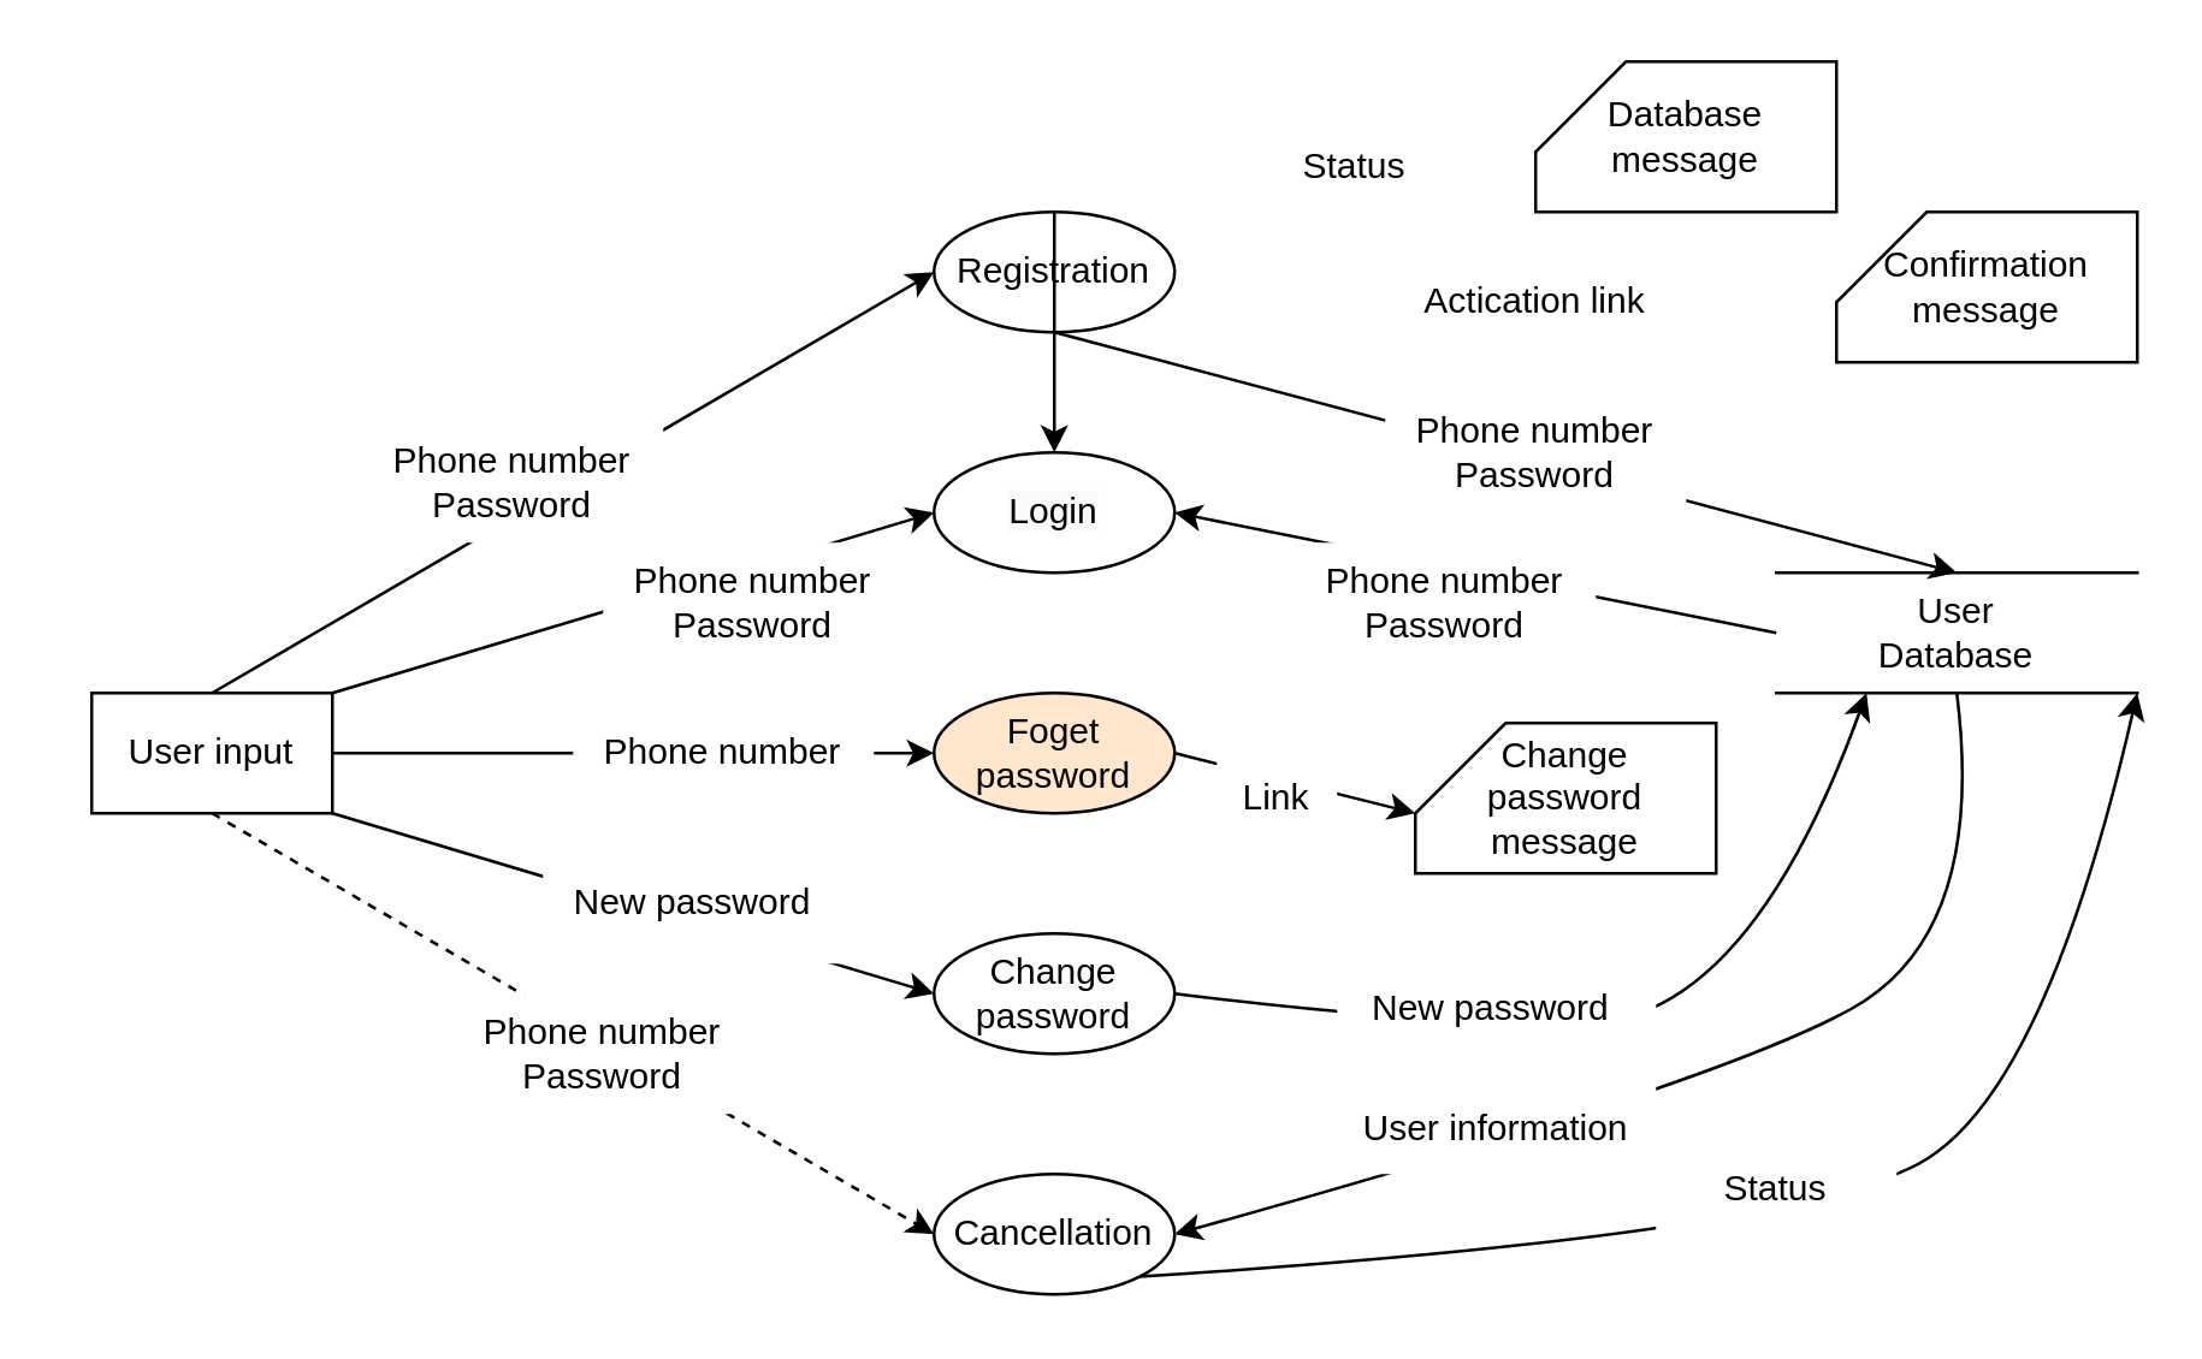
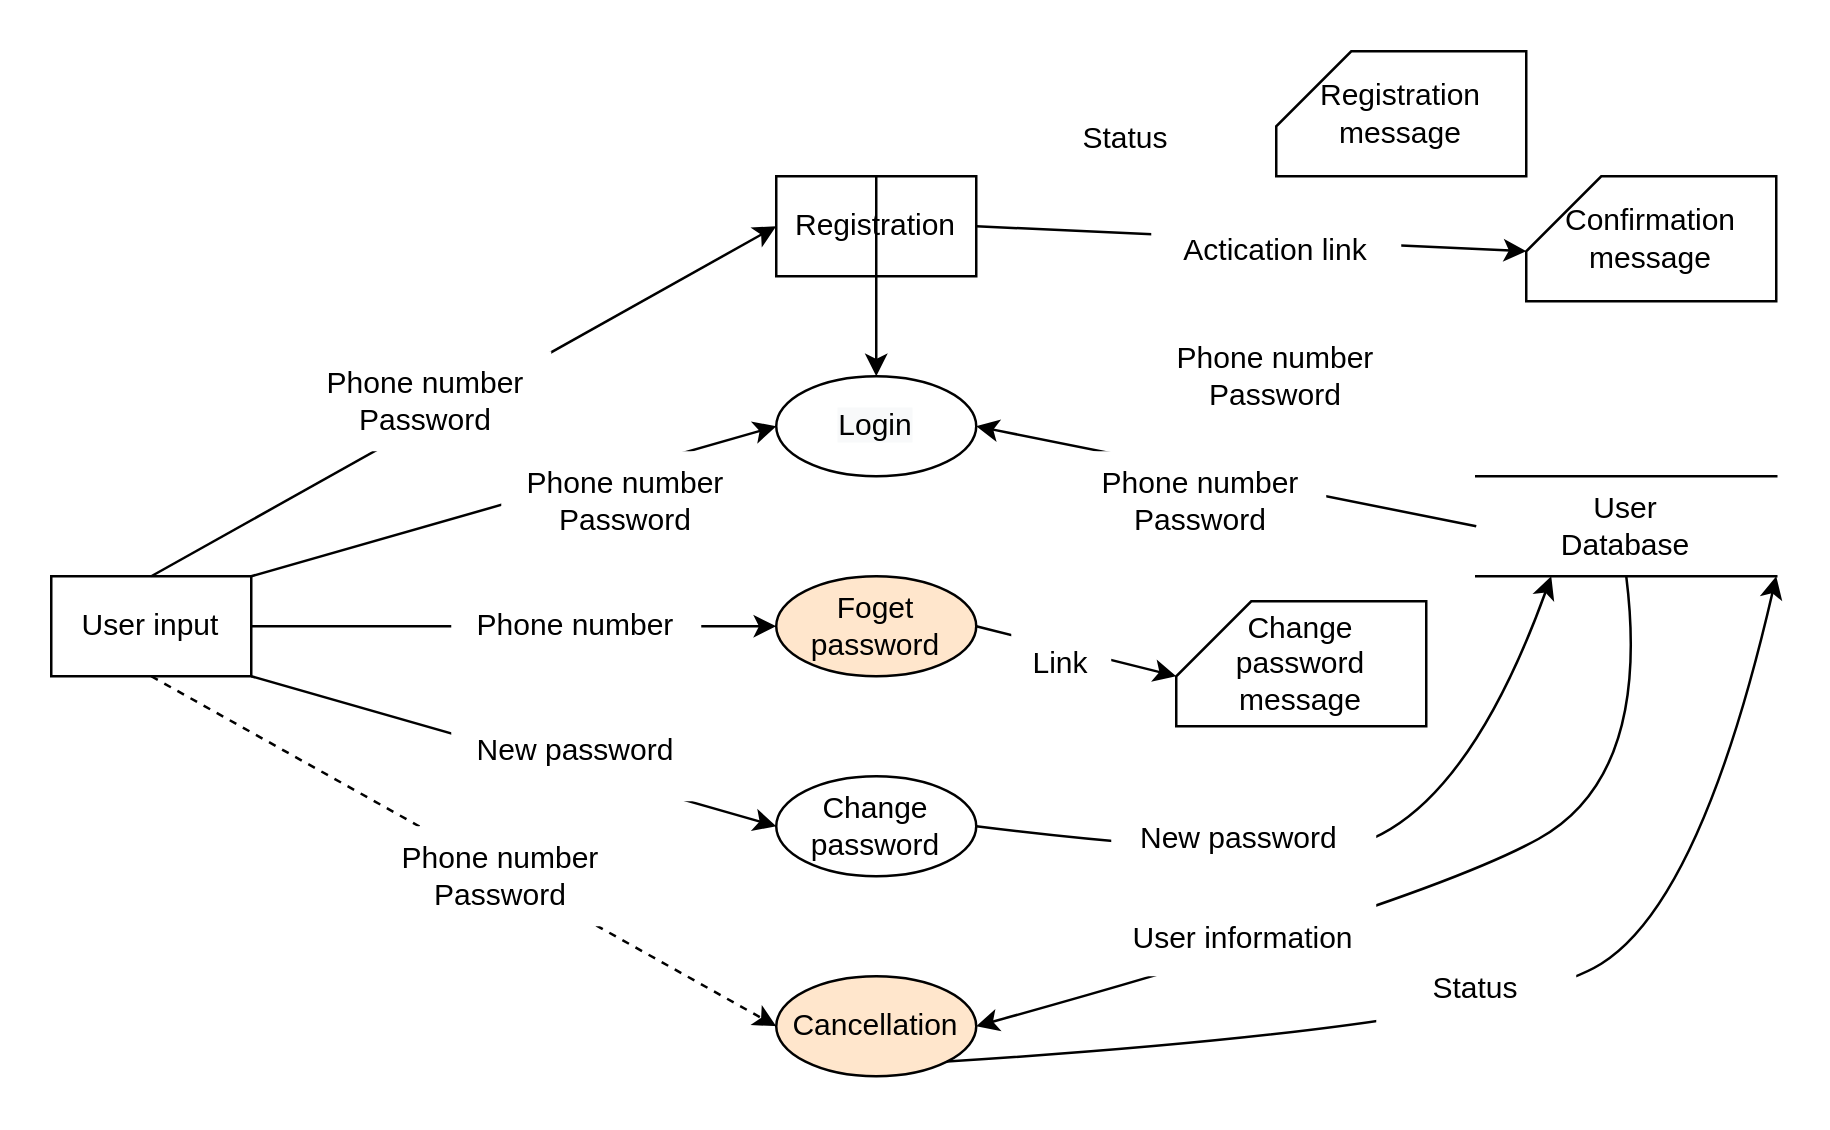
  <mxCell id="0" />
  <mxCell id="1" parent="0" />
- <mxCell id="2" value="User input" style="rounded=0;whiteSpace=wrap;html=1;" vertex="1" parent="1"><mxGeometry x="30" y="230" width="80" height="40" as="geometry" /></mxCell>
- <mxCell id="3" value="Registration" style="ellipse;whiteSpace=wrap;html=1;" vertex="1" parent="1"><mxGeometry x="310" y="70" width="80" height="40" as="geometry" /></mxCell>
+ <mxCell id="2" value="User input" style="rounded=0;whiteSpace=wrap;html=1;" vertex="1" parent="1"><mxGeometry x="20" y="230" width="80" height="40" as="geometry" /></mxCell>
+ <mxCell id="3" value="Registration" style="whiteSpace=wrap;html=1;rounded=0;" vertex="1" parent="1"><mxGeometry x="310" y="70" width="80" height="40" as="geometry" /></mxCell>
  <mxCell id="4" value="&#10;&#10;&lt;span style=&quot;color: rgb(0, 0, 0); font-family: helvetica; font-size: 12px; font-style: normal; font-weight: 400; letter-spacing: normal; text-align: center; text-indent: 0px; text-transform: none; word-spacing: 0px; background-color: rgb(248, 249, 250); display: inline; float: none;&quot;&gt;Login&lt;/span&gt;&#10;&#10;" style="ellipse;whiteSpace=wrap;html=1;" vertex="1" parent="1"><mxGeometry x="310" y="150" width="80" height="40" as="geometry" /></mxCell>
  <mxCell id="5" value="Foget password" style="ellipse;whiteSpace=wrap;html=1;fillColor=#ffe6cc;" vertex="1" parent="1"><mxGeometry x="310" y="230" width="80" height="40" as="geometry" /></mxCell>
  <mxCell id="6" value="Change password" style="ellipse;whiteSpace=wrap;html=1;" vertex="1" parent="1"><mxGeometry x="310" y="310" width="80" height="40" as="geometry" /></mxCell>
- <mxCell id="7" value="Cancellation" style="ellipse;whiteSpace=wrap;html=1;" vertex="1" parent="1"><mxGeometry x="310" y="390" width="80" height="40" as="geometry" /></mxCell>
+ <mxCell id="7" value="Cancellation" style="ellipse;whiteSpace=wrap;html=1;fillColor=#ffe6cc;" vertex="1" parent="1"><mxGeometry x="310" y="390" width="80" height="40" as="geometry" /></mxCell>
  <mxCell id="8" value="" style="endArrow=classic;html=1;rounded=0;entryX=0;entryY=0.5;entryDx=0;entryDy=0;exitX=0.5;exitY=0;exitDx=0;exitDy=0;" edge="1" parent="1" source="2" target="3"><mxGeometry relative="1" as="geometry"><mxPoint x="120" y="140" as="sourcePoint" /><mxPoint x="220" y="140" as="targetPoint" /></mxGeometry></mxCell>
  <mxCell id="9" value="" style="endArrow=classic;html=1;rounded=0;entryX=0;entryY=0.5;entryDx=0;entryDy=0;exitX=1;exitY=0;exitDx=0;exitDy=0;" edge="1" parent="1" source="2" target="4"><mxGeometry relative="1" as="geometry"><mxPoint x="150" y="190" as="sourcePoint" /><mxPoint x="350" y="90" as="targetPoint" /></mxGeometry></mxCell>
  <mxCell id="10" value="" style="endArrow=classic;html=1;rounded=0;entryX=0;entryY=0.5;entryDx=0;entryDy=0;exitX=1;exitY=0.5;exitDx=0;exitDy=0;" edge="1" parent="1" source="2" target="5"><mxGeometry relative="1" as="geometry"><mxPoint x="150" y="210" as="sourcePoint" /><mxPoint x="310" y="190" as="targetPoint" /></mxGeometry></mxCell>
  <mxCell id="11" value="" style="endArrow=classic;html=1;rounded=0;entryX=0;entryY=0.5;entryDx=0;entryDy=0;exitX=1;exitY=1;exitDx=0;exitDy=0;" edge="1" parent="1" source="2" target="6"><mxGeometry relative="1" as="geometry"><mxPoint x="150" y="270" as="sourcePoint" /><mxPoint x="310" y="210" as="targetPoint" /></mxGeometry></mxCell>
  <mxCell id="12" value="" style="endArrow=classic;html=1;rounded=0;entryX=0;entryY=0.5;entryDx=0;entryDy=0;exitX=0.5;exitY=1;exitDx=0;exitDy=0;dashed=1;" edge="1" parent="1" source="2" target="7"><mxGeometry relative="1" as="geometry"><mxPoint x="110" y="270" as="sourcePoint" /><mxPoint x="310" y="130" as="targetPoint" /></mxGeometry></mxCell>
  <mxCell id="13" value="Phone number&lt;br&gt;Password" style="rounded=0;whiteSpace=wrap;html=1;strokeColor=none;fillColor=default;" vertex="1" parent="1"><mxGeometry x="120" y="140" width="100" height="40" as="geometry" /></mxCell>
  <mxCell id="14" value="Phone number&lt;br&gt;Password" style="rounded=0;whiteSpace=wrap;html=1;strokeColor=none;fillColor=default;" vertex="1" parent="1"><mxGeometry x="200" y="180" width="100" height="40" as="geometry" /></mxCell>
- <mxCell id="15" value="Phone number" style="rounded=0;whiteSpace=wrap;html=1;strokeColor=none;fillColor=default;" vertex="1" parent="1"><mxGeometry x="190" y="230" width="100" height="40" as="geometry" /></mxCell>
+ <mxCell id="15" value="Phone number" style="rounded=0;whiteSpace=wrap;html=1;strokeColor=none;fillColor=default;" vertex="1" parent="1"><mxGeometry x="180" y="230" width="100" height="40" as="geometry" /></mxCell>
  <mxCell id="16" value="New password" style="rounded=0;whiteSpace=wrap;html=1;strokeColor=none;fillColor=default;" vertex="1" parent="1"><mxGeometry x="180" y="280" width="100" height="40" as="geometry" /></mxCell>
  <mxCell id="17" value="Phone number&lt;br&gt;Password" style="rounded=0;whiteSpace=wrap;html=1;strokeColor=none;fillColor=default;" vertex="1" parent="1"><mxGeometry x="150" y="330" width="100" height="40" as="geometry" /></mxCell>
- <mxCell id="18" value="Database message" style="shape=card;whiteSpace=wrap;html=1;strokeColor=default;fillColor=default;" vertex="1" parent="1"><mxGeometry x="510" y="20" width="100" height="50" as="geometry" /></mxCell>
+ <mxCell id="18" value="Registration message" style="shape=card;whiteSpace=wrap;html=1;strokeColor=default;fillColor=default;" vertex="1" parent="1"><mxGeometry x="510" y="20" width="100" height="50" as="geometry" /></mxCell>
  <mxCell id="19" value="Confirmation message" style="shape=card;whiteSpace=wrap;html=1;strokeColor=default;fillColor=default;" vertex="1" parent="1"><mxGeometry x="610" y="70" width="100" height="50" as="geometry" /></mxCell>
  <mxCell id="20" value="User&lt;br&gt;Database" style="shape=partialRectangle;whiteSpace=wrap;html=1;left=0;right=0;fillColor=none;strokeColor=default;" vertex="1" parent="1"><mxGeometry x="590" y="190" width="120" height="40" as="geometry" /></mxCell>
  <mxCell id="21" value="" style="endArrow=classic;html=1;rounded=0;exitX=0.5;exitY=0;exitDx=0;exitDy=0;" edge="1" parent="1" source="3" target="4"><mxGeometry relative="1" as="geometry"><mxPoint x="410" y="10" as="sourcePoint" /><mxPoint x="600" y="-70" as="targetPoint" /></mxGeometry></mxCell>
- <mxCell id="23" value="" style="endArrow=classic;html=1;rounded=0;entryX=0.5;entryY=0;entryDx=0;entryDy=0;exitX=0.5;exitY=1;exitDx=0;exitDy=0;" edge="1" parent="1" source="3" target="20"><mxGeometry relative="1" as="geometry"><mxPoint x="390" y="120" as="sourcePoint" /><mxPoint x="610" y="130" as="targetPoint" /></mxGeometry></mxCell>
+ <mxCell id="22" value="" style="endArrow=classic;html=1;rounded=0;entryX=0;entryY=0;entryDx=0;entryDy=30;entryPerimeter=0;exitX=1;exitY=0.5;exitDx=0;exitDy=0;" edge="1" parent="1" source="3" target="19"><mxGeometry relative="1" as="geometry"><mxPoint x="420" y="110" as="sourcePoint" /><mxPoint x="550" y="70" as="targetPoint" /></mxGeometry></mxCell>
  <mxCell id="24" value="" style="endArrow=classic;html=1;rounded=0;entryX=1;entryY=0.5;entryDx=0;entryDy=0;exitX=0;exitY=0.5;exitDx=0;exitDy=0;" edge="1" parent="1" source="20" target="4"><mxGeometry relative="1" as="geometry"><mxPoint x="480" y="260" as="sourcePoint" /><mxPoint x="780" y="340" as="targetPoint" /></mxGeometry></mxCell>
  <mxCell id="25" value="Change &lt;br&gt;password&lt;br&gt;message" style="shape=card;whiteSpace=wrap;html=1;strokeColor=default;fillColor=default;" vertex="1" parent="1"><mxGeometry x="470" y="240" width="100" height="50" as="geometry" /></mxCell>
  <mxCell id="26" value="" style="endArrow=classic;html=1;rounded=0;entryX=0;entryY=0;entryDx=0;entryDy=30;exitX=1;exitY=0.5;exitDx=0;exitDy=0;entryPerimeter=0;" edge="1" parent="1" source="5" target="25"><mxGeometry relative="1" as="geometry"><mxPoint x="360" y="120" as="sourcePoint" /><mxPoint x="660" y="200" as="targetPoint" /></mxGeometry></mxCell>
  <mxCell id="27" value="" style="curved=1;endArrow=classic;html=1;rounded=0;exitX=1;exitY=0.5;exitDx=0;exitDy=0;entryX=0.25;entryY=1;entryDx=0;entryDy=0;" edge="1" parent="1" source="6" target="20"><mxGeometry width="50" height="50" relative="1" as="geometry"><mxPoint x="420" y="340" as="sourcePoint" /><mxPoint x="640" y="290" as="targetPoint" /><Array as="points"><mxPoint x="470" y="340" /><mxPoint x="580" y="340" /></Array></mxGeometry></mxCell>
  <mxCell id="28" value="" style="curved=1;endArrow=classic;html=1;rounded=0;exitX=0.5;exitY=1;exitDx=0;exitDy=0;entryX=1;entryY=0.5;entryDx=0;entryDy=0;" edge="1" parent="1" source="20" target="7"><mxGeometry width="50" height="50" relative="1" as="geometry"><mxPoint x="400" y="340" as="sourcePoint" /><mxPoint x="630" y="240" as="targetPoint" /><Array as="points"><mxPoint x="660" y="310" /><mxPoint x="570" y="360" /></Array></mxGeometry></mxCell>
  <mxCell id="29" value="" style="curved=1;endArrow=classic;html=1;rounded=0;exitX=1;exitY=1;exitDx=0;exitDy=0;entryX=1;entryY=1;entryDx=0;entryDy=0;" edge="1" parent="1" source="7" target="20"><mxGeometry width="50" height="50" relative="1" as="geometry"><mxPoint x="400" y="340" as="sourcePoint" /><mxPoint x="630" y="240" as="targetPoint" /><Array as="points"><mxPoint x="600" y="410" /><mxPoint x="680" y="360" /></Array></mxGeometry></mxCell>
  <mxCell id="30" value="Status" style="rounded=0;whiteSpace=wrap;html=1;strokeColor=none;fillColor=default;" vertex="1" parent="1"><mxGeometry x="410" y="40" width="80" height="30" as="geometry" /></mxCell>
  <mxCell id="31" value="Actication link" style="rounded=0;whiteSpace=wrap;html=1;strokeColor=none;fillColor=default;" vertex="1" parent="1"><mxGeometry x="460" y="80" width="100" height="40" as="geometry" /></mxCell>
  <mxCell id="32" value="Phone number&lt;br&gt;Password" style="rounded=0;whiteSpace=wrap;html=1;strokeColor=none;fillColor=default;" vertex="1" parent="1"><mxGeometry x="460" y="130" width="100" height="40" as="geometry" /></mxCell>
  <mxCell id="33" value="Phone number&lt;br&gt;Password" style="rounded=0;whiteSpace=wrap;html=1;strokeColor=none;fillColor=default;" vertex="1" parent="1"><mxGeometry x="430" y="180" width="100" height="40" as="geometry" /></mxCell>
  <mxCell id="34" value="Link" style="rounded=0;whiteSpace=wrap;html=1;strokeColor=none;fillColor=default;" vertex="1" parent="1"><mxGeometry x="404" y="250" width="40" height="30" as="geometry" /></mxCell>
  <mxCell id="35" value="New password&amp;nbsp;" style="rounded=0;whiteSpace=wrap;html=1;strokeColor=none;fillColor=default;" vertex="1" parent="1"><mxGeometry x="444" y="320" width="106" height="30" as="geometry" /></mxCell>
  <mxCell id="36" value="User information" style="rounded=0;whiteSpace=wrap;html=1;strokeColor=none;fillColor=default;" vertex="1" parent="1"><mxGeometry x="444" y="360" width="106" height="30" as="geometry" /></mxCell>
  <mxCell id="37" value="Status" style="rounded=0;whiteSpace=wrap;html=1;strokeColor=none;fillColor=default;" vertex="1" parent="1"><mxGeometry x="550" y="380" width="80" height="30" as="geometry" /></mxCell>
